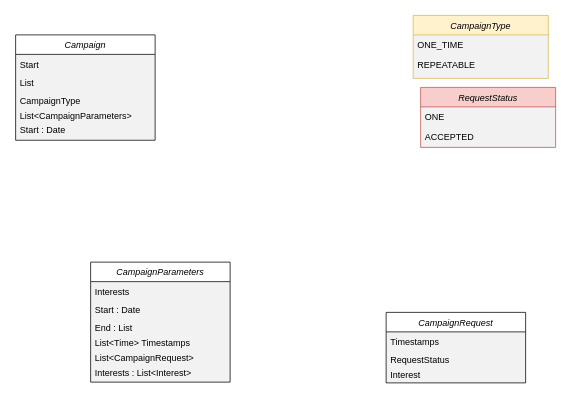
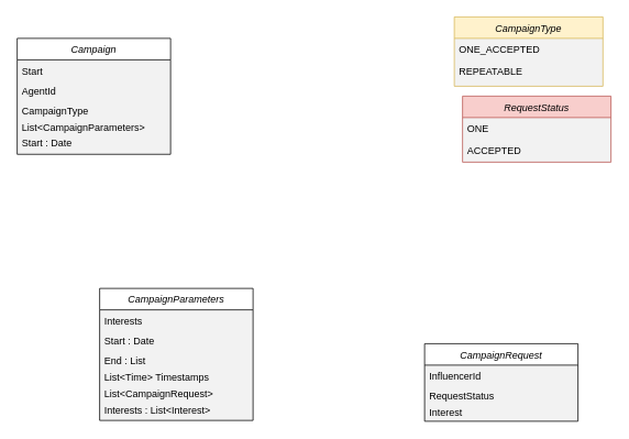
  <mxCell id="0" />
  <mxCell id="1" parent="0" />
  <mxCell id="2" value="Campaign" style="swimlane;fontStyle=2;align=center;verticalAlign=top;childLayout=stackLayout;horizontal=1;startSize=26;horizontalStack=0;resizeParent=1;resizeLast=0;collapsible=1;marginBottom=0;rounded=0;shadow=0;strokeWidth=1;swimlaneFillColor=#F2F2F2;" vertex="1" parent="1"><mxGeometry x="20" y="46" width="186" height="140.5" as="geometry"><mxRectangle x="230" y="140" width="160" height="26" as="alternateBounds" /></mxGeometry></mxCell>
  <mxCell id="3" value="Start" style="text;align=left;verticalAlign=top;spacingLeft=4;spacingRight=4;overflow=hidden;rotatable=0;points=[[0,0.5],[1,0.5]];portConstraint=eastwest;" vertex="1" parent="2"><mxGeometry y="26" width="186" height="24" as="geometry" /></mxCell>
- <mxCell id="4" value="List" style="text;align=left;verticalAlign=top;spacingLeft=4;spacingRight=4;overflow=hidden;rotatable=0;points=[[0,0.5],[1,0.5]];portConstraint=eastwest;" vertex="1" parent="2"><mxGeometry y="50" width="186" height="24" as="geometry" /></mxCell>
+ <mxCell id="4" value="AgentId" style="text;align=left;verticalAlign=top;spacingLeft=4;spacingRight=4;overflow=hidden;rotatable=0;points=[[0,0.5],[1,0.5]];portConstraint=eastwest;" vertex="1" parent="2"><mxGeometry y="50" width="186" height="24" as="geometry" /></mxCell>
  <mxCell id="5" value="CampaignType" style="text;align=left;verticalAlign=top;spacingLeft=4;spacingRight=4;overflow=hidden;rotatable=0;points=[[0,0.5],[1,0.5]];portConstraint=eastwest;" vertex="1" parent="2"><mxGeometry y="74" width="186" height="20" as="geometry" /></mxCell>
  <mxCell id="6" value="List&lt;CampaignParameters&gt;" style="text;align=left;verticalAlign=top;spacingLeft=4;spacingRight=4;overflow=hidden;rotatable=0;points=[[0,0.5],[1,0.5]];portConstraint=eastwest;" vertex="1" parent="2"><mxGeometry y="94" width="186" height="19" as="geometry" /></mxCell>
  <mxCell id="7" value="Start : Date" style="text;align=left;verticalAlign=top;spacingLeft=4;spacingRight=4;overflow=hidden;rotatable=0;points=[[0,0.5],[1,0.5]];portConstraint=eastwest;" vertex="1" parent="2"><mxGeometry y="113" width="186" height="20" as="geometry" /></mxCell>
  <mxCell id="8" value="CampaignType" style="swimlane;fontStyle=2;align=center;verticalAlign=top;childLayout=stackLayout;horizontal=1;startSize=26;horizontalStack=0;resizeParent=1;resizeLast=0;collapsible=1;marginBottom=0;rounded=0;shadow=0;strokeWidth=1;swimlaneFillColor=#F2F2F2;fillColor=#fff2cc;strokeColor=#d6b656;" vertex="1" parent="1"><mxGeometry x="550" y="20" width="180.25" height="84" as="geometry"><mxRectangle x="230" y="140" width="160" height="26" as="alternateBounds" /></mxGeometry></mxCell>
- <mxCell id="9" value="ONE_TIME" style="text;align=left;verticalAlign=top;spacingLeft=4;spacingRight=4;overflow=hidden;rotatable=0;points=[[0,0.5],[1,0.5]];portConstraint=eastwest;" vertex="1" parent="8"><mxGeometry y="26" width="180.25" height="26" as="geometry" /></mxCell>
+ <mxCell id="9" value="ONE_ACCEPTED" style="text;align=left;verticalAlign=top;spacingLeft=4;spacingRight=4;overflow=hidden;rotatable=0;points=[[0,0.5],[1,0.5]];portConstraint=eastwest;" vertex="1" parent="8"><mxGeometry y="26" width="180.25" height="26" as="geometry" /></mxCell>
  <mxCell id="10" value="REPEATABLE" style="text;align=left;verticalAlign=top;spacingLeft=4;spacingRight=4;overflow=hidden;rotatable=0;points=[[0,0.5],[1,0.5]];portConstraint=eastwest;" vertex="1" parent="8"><mxGeometry y="52" width="180.25" height="26" as="geometry" /></mxCell>
  <mxCell id="11" value="CampaignParameters" style="swimlane;fontStyle=2;align=center;verticalAlign=top;childLayout=stackLayout;horizontal=1;startSize=26;horizontalStack=0;resizeParent=1;resizeLast=0;collapsible=1;marginBottom=0;rounded=0;shadow=0;strokeWidth=1;swimlaneFillColor=#F2F2F2;" vertex="1" parent="1"><mxGeometry x="120" y="349" width="186" height="160" as="geometry"><mxRectangle x="230" y="140" width="160" height="26" as="alternateBounds" /></mxGeometry></mxCell>
  <mxCell id="12" value="Interests" style="text;align=left;verticalAlign=top;spacingLeft=4;spacingRight=4;overflow=hidden;rotatable=0;points=[[0,0.5],[1,0.5]];portConstraint=eastwest;" vertex="1" parent="11"><mxGeometry y="26" width="186" height="24" as="geometry" /></mxCell>
  <mxCell id="13" value="Start : Date" style="text;align=left;verticalAlign=top;spacingLeft=4;spacingRight=4;overflow=hidden;rotatable=0;points=[[0,0.5],[1,0.5]];portConstraint=eastwest;" vertex="1" parent="11"><mxGeometry y="50" width="186" height="24" as="geometry" /></mxCell>
  <mxCell id="14" value="End : List" style="text;align=left;verticalAlign=top;spacingLeft=4;spacingRight=4;overflow=hidden;rotatable=0;points=[[0,0.5],[1,0.5]];portConstraint=eastwest;" vertex="1" parent="11"><mxGeometry y="74" width="186" height="20" as="geometry" /></mxCell>
  <mxCell id="15" value="List&lt;Time&gt; Timestamps" style="text;align=left;verticalAlign=top;spacingLeft=4;spacingRight=4;overflow=hidden;rotatable=0;points=[[0,0.5],[1,0.5]];portConstraint=eastwest;" vertex="1" parent="11"><mxGeometry y="94" width="186" height="20" as="geometry" /></mxCell>
  <mxCell id="16" value="List&lt;CampaignRequest&gt; " style="text;align=left;verticalAlign=top;spacingLeft=4;spacingRight=4;overflow=hidden;rotatable=0;points=[[0,0.5],[1,0.5]];portConstraint=eastwest;" vertex="1" parent="11"><mxGeometry y="114" width="186" height="20" as="geometry" /></mxCell>
  <mxCell id="17" value="Interests : List&lt;Interest&gt;" style="text;align=left;verticalAlign=top;spacingLeft=4;spacingRight=4;overflow=hidden;rotatable=0;points=[[0,0.5],[1,0.5]];portConstraint=eastwest;" vertex="1" parent="11"><mxGeometry y="134" width="186" height="26" as="geometry" /></mxCell>
  <mxCell id="18" value="CampaignRequest" style="swimlane;fontStyle=2;align=center;verticalAlign=top;childLayout=stackLayout;horizontal=1;startSize=26;horizontalStack=0;resizeParent=1;resizeLast=0;collapsible=1;marginBottom=0;rounded=0;shadow=0;strokeWidth=1;swimlaneFillColor=#F2F2F2;" vertex="1" parent="1"><mxGeometry x="514" y="416" width="186" height="94" as="geometry"><mxRectangle x="230" y="140" width="160" height="26" as="alternateBounds" /></mxGeometry></mxCell>
- <mxCell id="19" value="Timestamps" style="text;align=left;verticalAlign=top;spacingLeft=4;spacingRight=4;overflow=hidden;rotatable=0;points=[[0,0.5],[1,0.5]];portConstraint=eastwest;" vertex="1" parent="18"><mxGeometry y="26" width="186" height="24" as="geometry" /></mxCell>
+ <mxCell id="19" value="InfluencerId" style="text;align=left;verticalAlign=top;spacingLeft=4;spacingRight=4;overflow=hidden;rotatable=0;points=[[0,0.5],[1,0.5]];portConstraint=eastwest;" vertex="1" parent="18"><mxGeometry y="26" width="186" height="24" as="geometry" /></mxCell>
  <mxCell id="20" value="RequestStatus" style="text;align=left;verticalAlign=top;spacingLeft=4;spacingRight=4;overflow=hidden;rotatable=0;points=[[0,0.5],[1,0.5]];portConstraint=eastwest;" vertex="1" parent="18"><mxGeometry y="50" width="186" height="20" as="geometry" /></mxCell>
  <mxCell id="21" value="Interest" style="text;align=left;verticalAlign=top;spacingLeft=4;spacingRight=4;overflow=hidden;rotatable=0;points=[[0,0.5],[1,0.5]];portConstraint=eastwest;" vertex="1" parent="18"><mxGeometry y="70" width="186" height="24" as="geometry" /></mxCell>
  <mxCell id="22" value="RequestStatus" style="swimlane;fontStyle=2;align=center;verticalAlign=top;childLayout=stackLayout;horizontal=1;startSize=26;horizontalStack=0;resizeParent=1;resizeLast=0;collapsible=1;marginBottom=0;rounded=0;shadow=0;strokeWidth=1;swimlaneFillColor=#F2F2F2;fillColor=#f8cecc;strokeColor=#b85450;" vertex="1" parent="1"><mxGeometry x="560" y="116" width="180" height="80" as="geometry"><mxRectangle x="230" y="140" width="160" height="26" as="alternateBounds" /></mxGeometry></mxCell>
  <mxCell id="23" value="ONE" style="text;align=left;verticalAlign=top;spacingLeft=4;spacingRight=4;overflow=hidden;rotatable=0;points=[[0,0.5],[1,0.5]];portConstraint=eastwest;" vertex="1" parent="22"><mxGeometry y="26" width="180" height="26" as="geometry" /></mxCell>
  <mxCell id="24" value="ACCEPTED" style="text;align=left;verticalAlign=top;spacingLeft=4;spacingRight=4;overflow=hidden;rotatable=0;points=[[0,0.5],[1,0.5]];portConstraint=eastwest;" vertex="1" parent="22"><mxGeometry y="52" width="180" height="26" as="geometry" /></mxCell>
